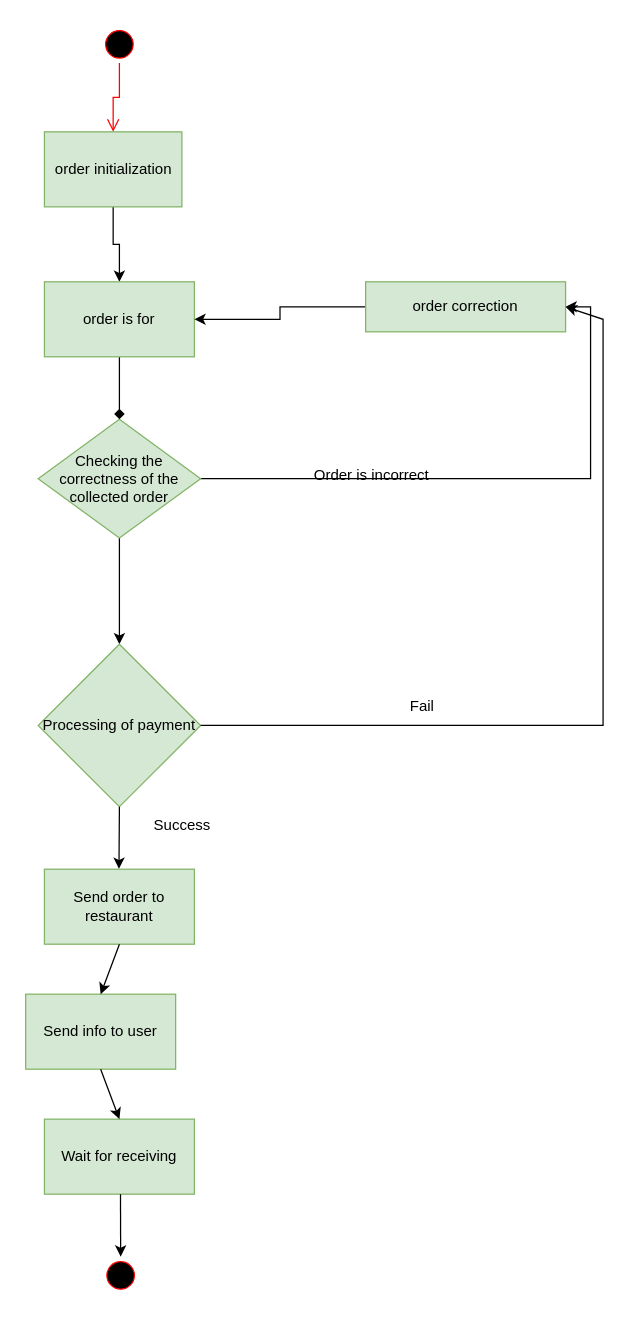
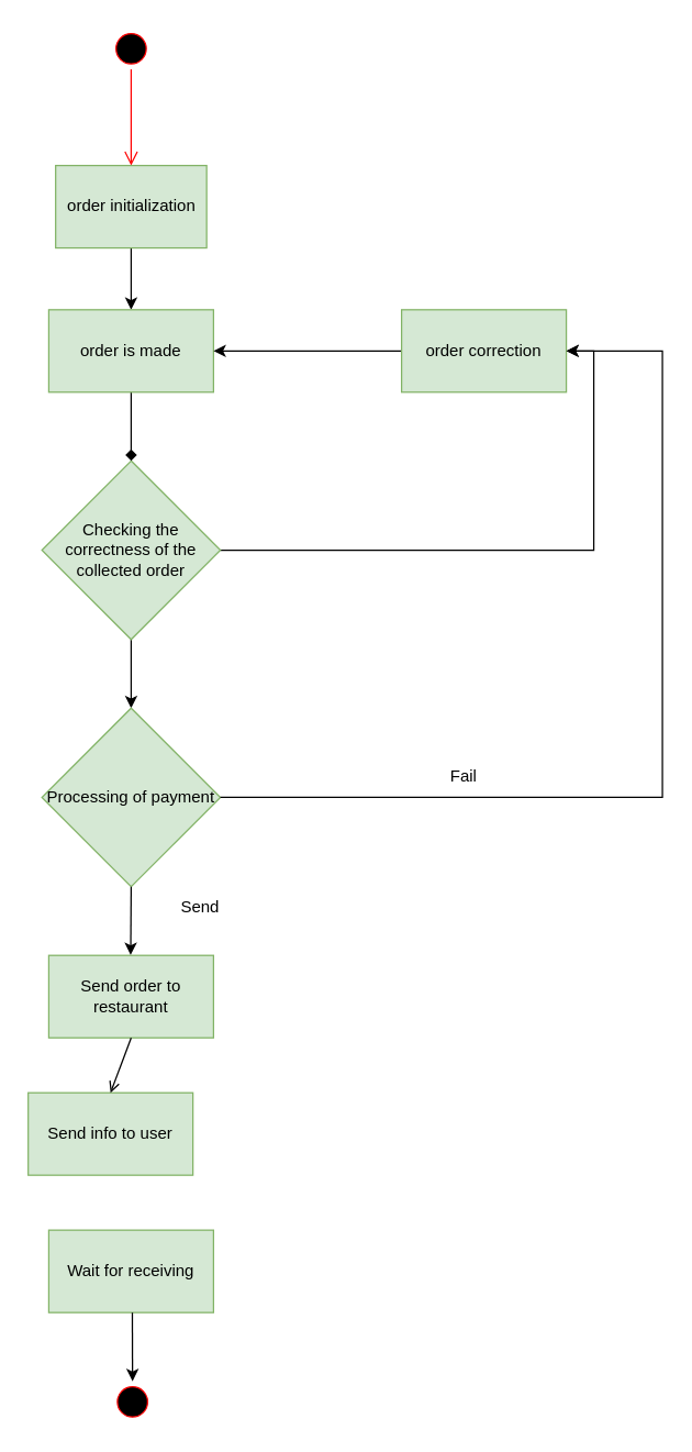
  <mxCell id="0" />
  <mxCell id="1" parent="0" />
  <mxCell id="2" value="" style="ellipse;html=1;shape=startState;fillColor=#000000;strokeColor=#ff0000;" vertex="1" parent="1"><mxGeometry x="80" y="20" width="30" height="30" as="geometry" /></mxCell>
  <mxCell id="3" value="" style="edgeStyle=orthogonalEdgeStyle;html=1;verticalAlign=bottom;endArrow=open;endSize=8;strokeColor=#ff0000;rounded=0;entryX=0.5;entryY=0;entryDx=0;entryDy=0;entryPerimeter=0;" edge="1" parent="1" source="2" target="5"><mxGeometry relative="1" as="geometry"><mxPoint x="95" y="120" as="targetPoint" /></mxGeometry></mxCell>
  <mxCell id="4" style="edgeStyle=orthogonalEdgeStyle;rounded=0;orthogonalLoop=1;jettySize=auto;html=1;exitX=0.5;exitY=1;exitDx=0;exitDy=0;entryX=0.5;entryY=0;entryDx=0;entryDy=0;" edge="1" parent="1" source="5" target="10"><mxGeometry relative="1" as="geometry" /></mxCell>
- <mxCell id="5" value="order initialization" style="html=1;fillColor=#d5e8d4;strokeColor=#82b366;" vertex="1" parent="1"><mxGeometry x="35" y="105" width="110" height="60" as="geometry" /></mxCell>
+ <mxCell id="5" value="order initialization" style="html=1;fillColor=#d5e8d4;strokeColor=#82b366;" vertex="1" parent="1"><mxGeometry x="40" y="120" width="110" height="60" as="geometry" /></mxCell>
  <mxCell id="6" style="edgeStyle=orthogonalEdgeStyle;rounded=0;orthogonalLoop=1;jettySize=auto;html=1;exitX=1;exitY=0.5;exitDx=0;exitDy=0;entryX=1;entryY=0.5;entryDx=0;entryDy=0;" edge="1" parent="1" source="8" target="12"><mxGeometry relative="1" as="geometry" /></mxCell>
  <mxCell id="7" style="edgeStyle=orthogonalEdgeStyle;rounded=0;orthogonalLoop=1;jettySize=auto;html=1;exitX=0.5;exitY=1;exitDx=0;exitDy=0;entryX=0.5;entryY=0;entryDx=0;entryDy=0;" edge="1" parent="1" source="8"><mxGeometry relative="1" as="geometry"><mxPoint x="95" y="515" as="targetPoint" /></mxGeometry></mxCell>
- <mxCell id="8" value="Checking the correctness of the collected order" style="rhombus;whiteSpace=wrap;html=1;fillColor=#d5e8d4;strokeColor=#82b366;" vertex="1" parent="1"><mxGeometry x="30" y="335" width="130" height="95" as="geometry" /></mxCell>
+ <mxCell id="8" value="Checking the correctness of the collected order" style="rhombus;whiteSpace=wrap;html=1;fillColor=#d5e8d4;strokeColor=#82b366;" vertex="1" parent="1"><mxGeometry x="30" y="335" width="130" height="130" as="geometry" /></mxCell>
  <mxCell id="9" style="edgeStyle=orthogonalEdgeStyle;rounded=0;orthogonalLoop=1;jettySize=auto;html=1;exitX=0.5;exitY=1;exitDx=0;exitDy=0;entryX=0.5;entryY=0;entryDx=0;entryDy=0;endArrow=diamond;" edge="1" parent="1" source="10" target="8"><mxGeometry relative="1" as="geometry" /></mxCell>
- <mxCell id="10" value="order is for" style="rounded=0;whiteSpace=wrap;html=1;fillColor=#d5e8d4;strokeColor=#82b366;" vertex="1" parent="1"><mxGeometry x="35" y="225" width="120" height="60" as="geometry" /></mxCell>
+ <mxCell id="10" value="order is made" style="rounded=0;whiteSpace=wrap;html=1;fillColor=#d5e8d4;strokeColor=#82b366;" vertex="1" parent="1"><mxGeometry x="35" y="225" width="120" height="60" as="geometry" /></mxCell>
  <mxCell id="11" style="edgeStyle=orthogonalEdgeStyle;rounded=0;orthogonalLoop=1;jettySize=auto;html=1;exitX=0;exitY=0.5;exitDx=0;exitDy=0;entryX=1;entryY=0.5;entryDx=0;entryDy=0;" edge="1" parent="1" source="12" target="10"><mxGeometry relative="1" as="geometry" /></mxCell>
- <mxCell id="12" value="order correction" style="rounded=0;whiteSpace=wrap;html=1;fillColor=#d5e8d4;strokeColor=#82b366;" vertex="1" parent="1"><mxGeometry x="292" y="225" width="160" height="40" as="geometry" /></mxCell>
- <mxCell id="13" value="Order is incorrect" style="text;html=1;strokeColor=none;fillColor=none;align=center;verticalAlign=middle;whiteSpace=wrap;rounded=0;" vertex="1" parent="1"><mxGeometry x="242" y="365" width="110" height="30" as="geometry" /></mxCell>
+ <mxCell id="12" value="order correction" style="rounded=0;whiteSpace=wrap;html=1;fillColor=#d5e8d4;strokeColor=#82b366;" vertex="1" parent="1"><mxGeometry x="292" y="225" width="120" height="60" as="geometry" /></mxCell>
  <mxCell id="14" value="Processing of payment" style="rhombus;whiteSpace=wrap;html=1;fillColor=#d5e8d4;strokeColor=#82b366;" vertex="1" parent="1"><mxGeometry x="30" y="515" width="130" height="130" as="geometry" /></mxCell>
  <mxCell id="15" value="" style="endArrow=classic;html=1;rounded=0;exitX=1;exitY=0.5;exitDx=0;exitDy=0;entryX=1;entryY=0.5;entryDx=0;entryDy=0;" edge="1" parent="1" source="14" target="12"><mxGeometry width="50" height="50" relative="1" as="geometry"><mxPoint x="212" y="565" as="sourcePoint" /><mxPoint x="482" y="255" as="targetPoint" /><Array as="points"><mxPoint x="482" y="580" /><mxPoint x="482" y="255" /></Array></mxGeometry></mxCell>
  <mxCell id="16" value="Fail" style="text;html=1;align=center;verticalAlign=middle;resizable=0;points=[];autosize=1;strokeColor=none;fillColor=none;" vertex="1" parent="1"><mxGeometry x="317" y="550" width="40" height="30" as="geometry" /></mxCell>
- <mxCell id="17" value="Success" style="text;html=1;align=center;verticalAlign=middle;resizable=0;points=[];autosize=1;strokeColor=none;fillColor=none;" vertex="1" parent="1"><mxGeometry x="110" y="645" width="70" height="30" as="geometry" /></mxCell>
+ <mxCell id="17" value="Send" style="text;html=1;align=center;verticalAlign=middle;resizable=0;points=[];autosize=1;strokeColor=none;fillColor=none;" vertex="1" parent="1"><mxGeometry x="110" y="645" width="70" height="30" as="geometry" /></mxCell>
  <mxCell id="18" value="Send order to restaurant" style="rounded=0;whiteSpace=wrap;html=1;fillColor=#d5e8d4;strokeColor=#82b366;" vertex="1" parent="1"><mxGeometry x="35" y="695" width="120" height="60" as="geometry" /></mxCell>
  <mxCell id="19" value="" style="endArrow=classic;html=1;rounded=0;exitX=0.5;exitY=1;exitDx=0;exitDy=0;entryX=0.497;entryY=-0.005;entryDx=0;entryDy=0;entryPerimeter=0;" edge="1" parent="1" source="14" target="18"><mxGeometry width="50" height="50" relative="1" as="geometry"><mxPoint x="92" y="695" as="sourcePoint" /><mxPoint x="142" y="645" as="targetPoint" /></mxGeometry></mxCell>
  <mxCell id="20" value="Send info to user" style="rounded=0;whiteSpace=wrap;html=1;fillColor=#d5e8d4;strokeColor=#82b366;" vertex="1" parent="1"><mxGeometry x="20" y="795" width="120" height="60" as="geometry" /></mxCell>
  <mxCell id="21" value="Wait for receiving" style="rounded=0;whiteSpace=wrap;html=1;fillColor=#d5e8d4;strokeColor=#82b366;" vertex="1" parent="1"><mxGeometry x="35" y="895" width="120" height="60" as="geometry" /></mxCell>
- <mxCell id="22" value="" style="endArrow=classic;html=1;rounded=0;exitX=0.5;exitY=1;exitDx=0;exitDy=0;entryX=0.5;entryY=0;entryDx=0;entryDy=0;" edge="1" parent="1" source="18" target="20"><mxGeometry width="50" height="50" relative="1" as="geometry"><mxPoint x="150" y="805" as="sourcePoint" /><mxPoint x="200" y="755" as="targetPoint" /></mxGeometry></mxCell>
- <mxCell id="23" value="" style="endArrow=classic;html=1;rounded=0;exitX=0.5;exitY=1;exitDx=0;exitDy=0;entryX=0.5;entryY=0;entryDx=0;entryDy=0;" edge="1" parent="1" source="20" target="21"><mxGeometry width="50" height="50" relative="1" as="geometry"><mxPoint x="92" y="865" as="sourcePoint" /><mxPoint x="142" y="815" as="targetPoint" /></mxGeometry></mxCell>
+ <mxCell id="22" value="" style="endArrow=open;html=1;rounded=0;exitX=0.5;exitY=1;exitDx=0;exitDy=0;entryX=0.5;entryY=0;entryDx=0;entryDy=0;" edge="1" parent="1" source="18" target="20"><mxGeometry width="50" height="50" relative="1" as="geometry"><mxPoint x="150" y="805" as="sourcePoint" /><mxPoint x="200" y="755" as="targetPoint" /></mxGeometry></mxCell>
  <mxCell id="24" value="" style="ellipse;html=1;shape=startState;fillColor=#000000;strokeColor=#ff0000;" vertex="1" parent="1"><mxGeometry x="81" y="1005" width="30" height="30" as="geometry" /></mxCell>
  <mxCell id="25" value="" style="endArrow=classic;html=1;rounded=0;exitX=0.5;exitY=1;exitDx=0;exitDy=0;entryX=0.5;entryY=0;entryDx=0;entryDy=0;" edge="1" parent="1" target="24"><mxGeometry width="50" height="50" relative="1" as="geometry"><mxPoint x="95.86" y="955" as="sourcePoint" /><mxPoint x="95.86" y="995" as="targetPoint" /></mxGeometry></mxCell>
